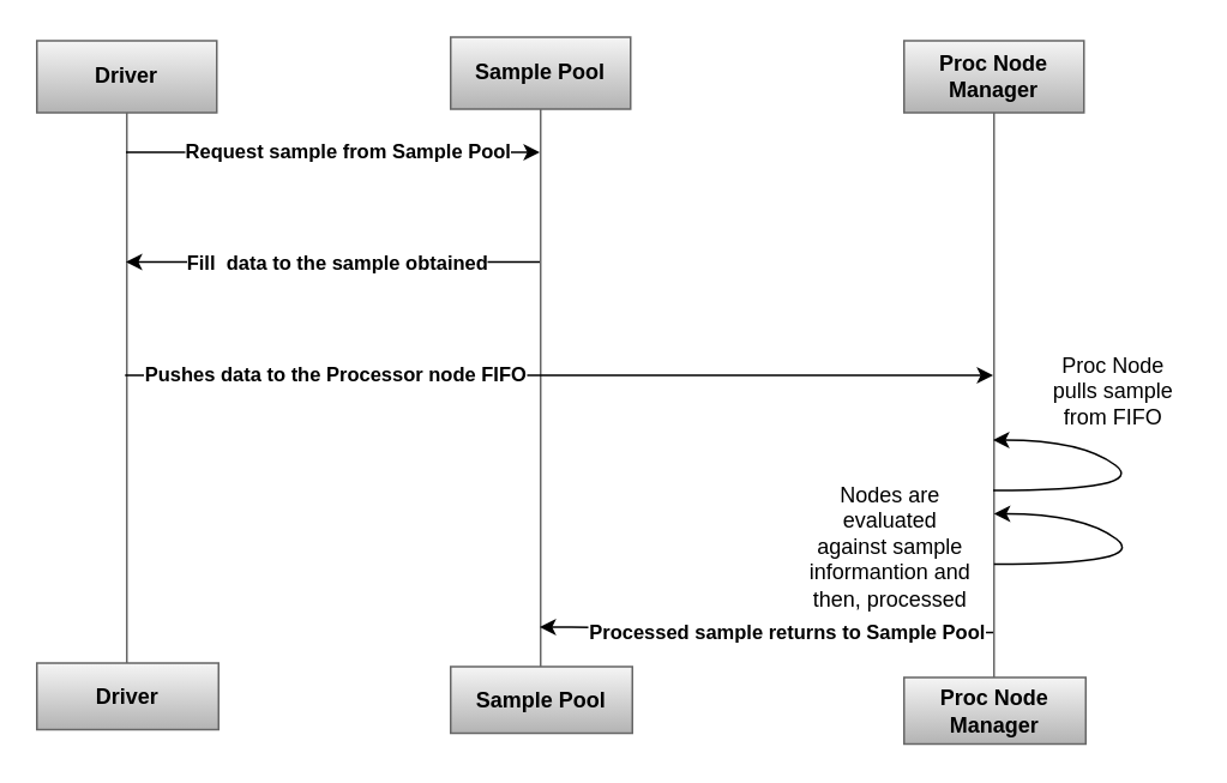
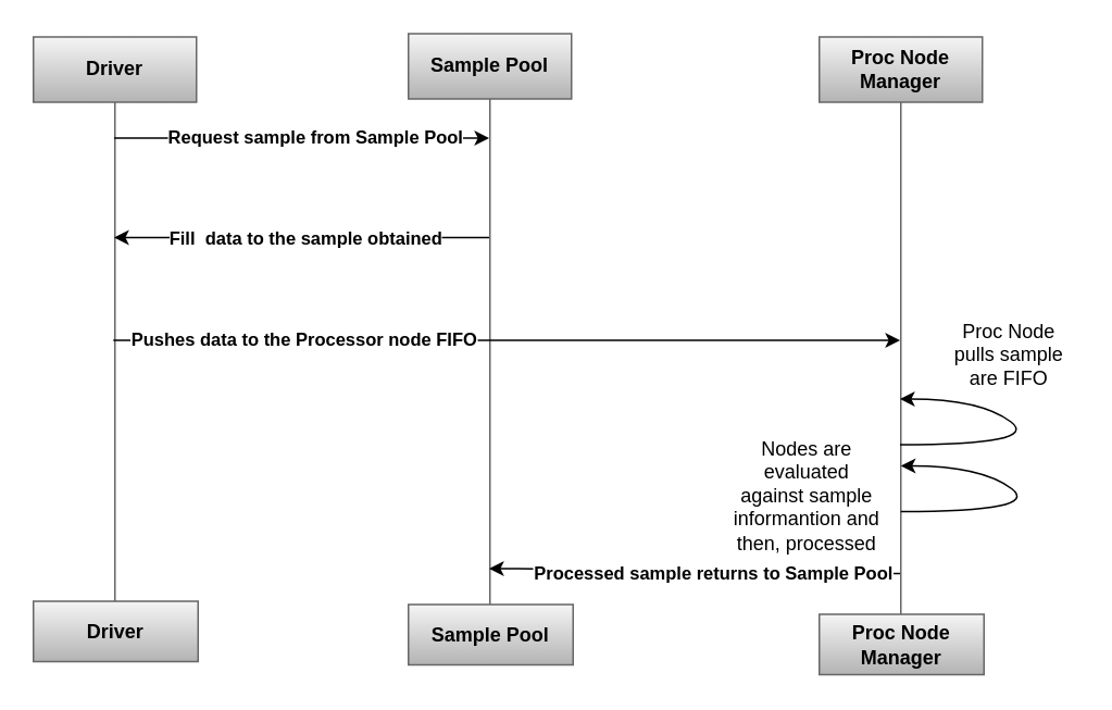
  <mxCell id="0" />
  <mxCell id="1" parent="0" />
  <mxCell id="2" value="&lt;b&gt;Driver&lt;/b&gt;" style="shape=umlLifeline;perimeter=lifelinePerimeter;whiteSpace=wrap;html=1;container=1;collapsible=0;recursiveResize=0;outlineConnect=0;lifelineDashed=0;fillColor=#f5f5f5;gradientColor=#b3b3b3;strokeColor=#666666;" parent="1" vertex="1"><mxGeometry x="20" y="22" width="100" height="346" as="geometry" /></mxCell>
  <mxCell id="3" value="&lt;b&gt;Sample Pool&lt;/b&gt;" style="shape=umlLifeline;perimeter=lifelinePerimeter;whiteSpace=wrap;html=1;container=1;collapsible=0;recursiveResize=0;outlineConnect=0;lifelineDashed=0;fillColor=#f5f5f5;gradientColor=#b3b3b3;strokeColor=#666666;" parent="1" vertex="1"><mxGeometry x="250" y="20" width="100" height="352" as="geometry" /></mxCell>
  <mxCell id="4" value="&lt;b&gt;Proc Node Manager&lt;/b&gt;" style="shape=umlLifeline;perimeter=lifelinePerimeter;whiteSpace=wrap;html=1;container=1;collapsible=0;recursiveResize=0;outlineConnect=0;lifelineDashed=0;fillColor=#f5f5f5;gradientColor=#b3b3b3;strokeColor=#666666;" parent="1" vertex="1"><mxGeometry x="502" y="22" width="100" height="360" as="geometry" /></mxCell>
  <mxCell id="5" value="" style="curved=1;endArrow=classic;html=1;rounded=0;" parent="4" edge="1"><mxGeometry width="50" height="50" relative="1" as="geometry"><mxPoint x="50" y="291" as="sourcePoint" /><mxPoint x="50" y="263" as="targetPoint" /><Array as="points"><mxPoint x="136.5" y="291" /><mxPoint x="99.5" y="263" /></Array></mxGeometry></mxCell>
  <mxCell id="6" value="&lt;div style=&quot;text-align: center;&quot;&gt;&lt;span style=&quot;background-color: initial;&quot;&gt;Nodes are evaluated against sample informantion and then, processed&lt;/span&gt;&lt;/div&gt;" style="text;whiteSpace=wrap;html=1;" parent="4" vertex="1"><mxGeometry x="-56" y="239" width="95" height="65" as="geometry" /></mxCell>
  <mxCell id="7" value="" style="endArrow=classic;html=1;rounded=0;" parent="1" source="2" target="3" edge="1"><mxGeometry width="50" height="50" relative="1" as="geometry"><mxPoint x="258" y="332" as="sourcePoint" /><mxPoint x="273" y="280" as="targetPoint" /><Array as="points"><mxPoint x="124" y="84" /><mxPoint x="224" y="84" /></Array></mxGeometry></mxCell>
  <mxCell id="8" value="Request sample from Sample Pool" style="edgeLabel;html=1;align=center;verticalAlign=middle;resizable=0;points=[];fontStyle=1" parent="7" vertex="1" connectable="0"><mxGeometry x="0.065" y="1" relative="1" as="geometry"><mxPoint x="1" as="offset" /></mxGeometry></mxCell>
  <mxCell id="9" value="" style="endArrow=classic;html=1;rounded=0;" parent="1" target="4" edge="1"><mxGeometry width="50" height="50" relative="1" as="geometry"><mxPoint x="69" y="208" as="sourcePoint" /><mxPoint x="299" y="208" as="targetPoint" /><Array as="points"><mxPoint x="123.5" y="208" /><mxPoint x="223.5" y="208" /></Array></mxGeometry></mxCell>
  <mxCell id="10" value="Pushes data to the Processor node FIFO" style="edgeLabel;html=1;align=center;verticalAlign=middle;resizable=0;points=[];fontStyle=1" parent="9" vertex="1" connectable="0"><mxGeometry x="-0.511" y="-4" relative="1" as="geometry"><mxPoint x="-2" y="-5" as="offset" /></mxGeometry></mxCell>
  <mxCell id="11" value="" style="endArrow=classic;html=1;rounded=0;" parent="1" source="3" target="2" edge="1"><mxGeometry width="50" height="50" relative="1" as="geometry"><mxPoint x="-40" y="230" as="sourcePoint" /><mxPoint x="10" y="180" as="targetPoint" /><Array as="points"><mxPoint x="215" y="145" /></Array></mxGeometry></mxCell>
  <mxCell id="12" value="Fill&amp;nbsp; data to the sample obtained" style="edgeLabel;html=1;align=center;verticalAlign=middle;resizable=0;points=[];fontStyle=1" parent="11" vertex="1" connectable="0"><mxGeometry x="-0.013" y="5" relative="1" as="geometry"><mxPoint x="1" y="-5" as="offset" /></mxGeometry></mxCell>
  <mxCell id="13" value="" style="curved=1;endArrow=classic;html=1;rounded=0;" parent="1" source="4" target="4" edge="1"><mxGeometry width="50" height="50" relative="1" as="geometry"><mxPoint x="601" y="294" as="sourcePoint" /><mxPoint x="651" y="244" as="targetPoint" /><Array as="points"><mxPoint x="638" y="272" /><mxPoint x="601" y="244" /></Array></mxGeometry></mxCell>
  <mxCell id="14" value="" style="endArrow=classic;html=1;rounded=0;" parent="1" source="4" target="3" edge="1"><mxGeometry width="50" height="50" relative="1" as="geometry"><mxPoint x="528" y="311" as="sourcePoint" /><mxPoint x="298" y="311" as="targetPoint" /><Array as="points"><mxPoint x="505" y="351" /><mxPoint x="317" y="348" /></Array></mxGeometry></mxCell>
  <mxCell id="15" value="Processed sample returns to Sample Pool" style="edgeLabel;html=1;align=center;verticalAlign=middle;resizable=0;points=[];fontStyle=1" parent="14" vertex="1" connectable="0"><mxGeometry x="-0.091" y="1" relative="1" as="geometry"><mxPoint as="offset" /></mxGeometry></mxCell>
  <mxCell id="16" value="&lt;b&gt;Driver&lt;/b&gt;" style="rounded=0;whiteSpace=wrap;html=1;fillColor=#f5f5f5;gradientColor=#b3b3b3;strokeColor=#666666;" parent="1" vertex="1"><mxGeometry x="20" y="368" width="101" height="37" as="geometry" /></mxCell>
  <mxCell id="17" value="&lt;b&gt;Sample Pool&lt;/b&gt;" style="rounded=0;whiteSpace=wrap;html=1;fillColor=#f5f5f5;gradientColor=#b3b3b3;strokeColor=#666666;" parent="1" vertex="1"><mxGeometry x="250" y="370" width="101" height="37" as="geometry" /></mxCell>
  <mxCell id="18" value="&lt;b&gt;Proc Node Manager&lt;/b&gt;" style="rounded=0;whiteSpace=wrap;html=1;fillColor=#f5f5f5;gradientColor=#b3b3b3;strokeColor=#666666;" parent="1" vertex="1"><mxGeometry x="502" y="376" width="101" height="37" as="geometry" /></mxCell>
- <mxCell id="19" value="Proc Node &lt;br&gt;pulls sample &lt;br&gt;from FIFO" style="text;html=1;align=center;verticalAlign=middle;resizable=0;points=[];autosize=1;strokeColor=none;fillColor=none;" parent="1" vertex="1"><mxGeometry x="575" y="189" width="85" height="55" as="geometry" /></mxCell>
+ <mxCell id="19" value="Proc Node &lt;br&gt;pulls sample &lt;br&gt;are FIFO" style="text;html=1;align=center;verticalAlign=middle;resizable=0;points=[];autosize=1;strokeColor=none;fillColor=none;" parent="1" vertex="1"><mxGeometry x="575" y="189" width="85" height="55" as="geometry" /></mxCell>
